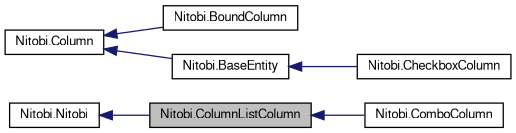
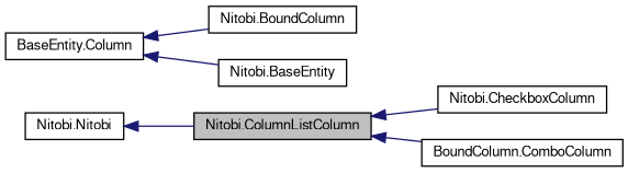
  digraph {
    rankdir=LR
    node [color=black fontname=FreeSans fontsize=10 shape=record]
    edge [color=midnightblue dir=back fontname=FreeSans fontsize=10 labelfontname=FreeSans labelfontsize=10 style=solid]
    n1 [fillcolor=grey75 fontcolor=black height=0.2 label="Nitobi.ColumnListColumn" style=filled width=0.4]
    n2 [height=0.2 label="Nitobi.CheckboxColumn" width=0.4]
-   n3 [height=0.2 label="Nitobi.ComboColumn" width=0.4]
+   n3 [height=0.2 label="BoundColumn.ComboColumn" width=0.4]
    n4 [height=0.2 label="Nitobi.BoundColumn" width=0.4]
-   n5 [height=0.2 label="Nitobi.Column" width=0.4]
+   n5 [height=0.2 label="BaseEntity.Column" width=0.4]
    n6 [height=0.2 label="Nitobi.BaseEntity" width=0.4]
    n7 [height=0.2 label="Nitobi.Nitobi" width=0.4]
-   n6 -> n2
+   n1 -> n2
    n1 -> n3
    n5 -> n4
    n5 -> n6
    n7 -> n1
  }
